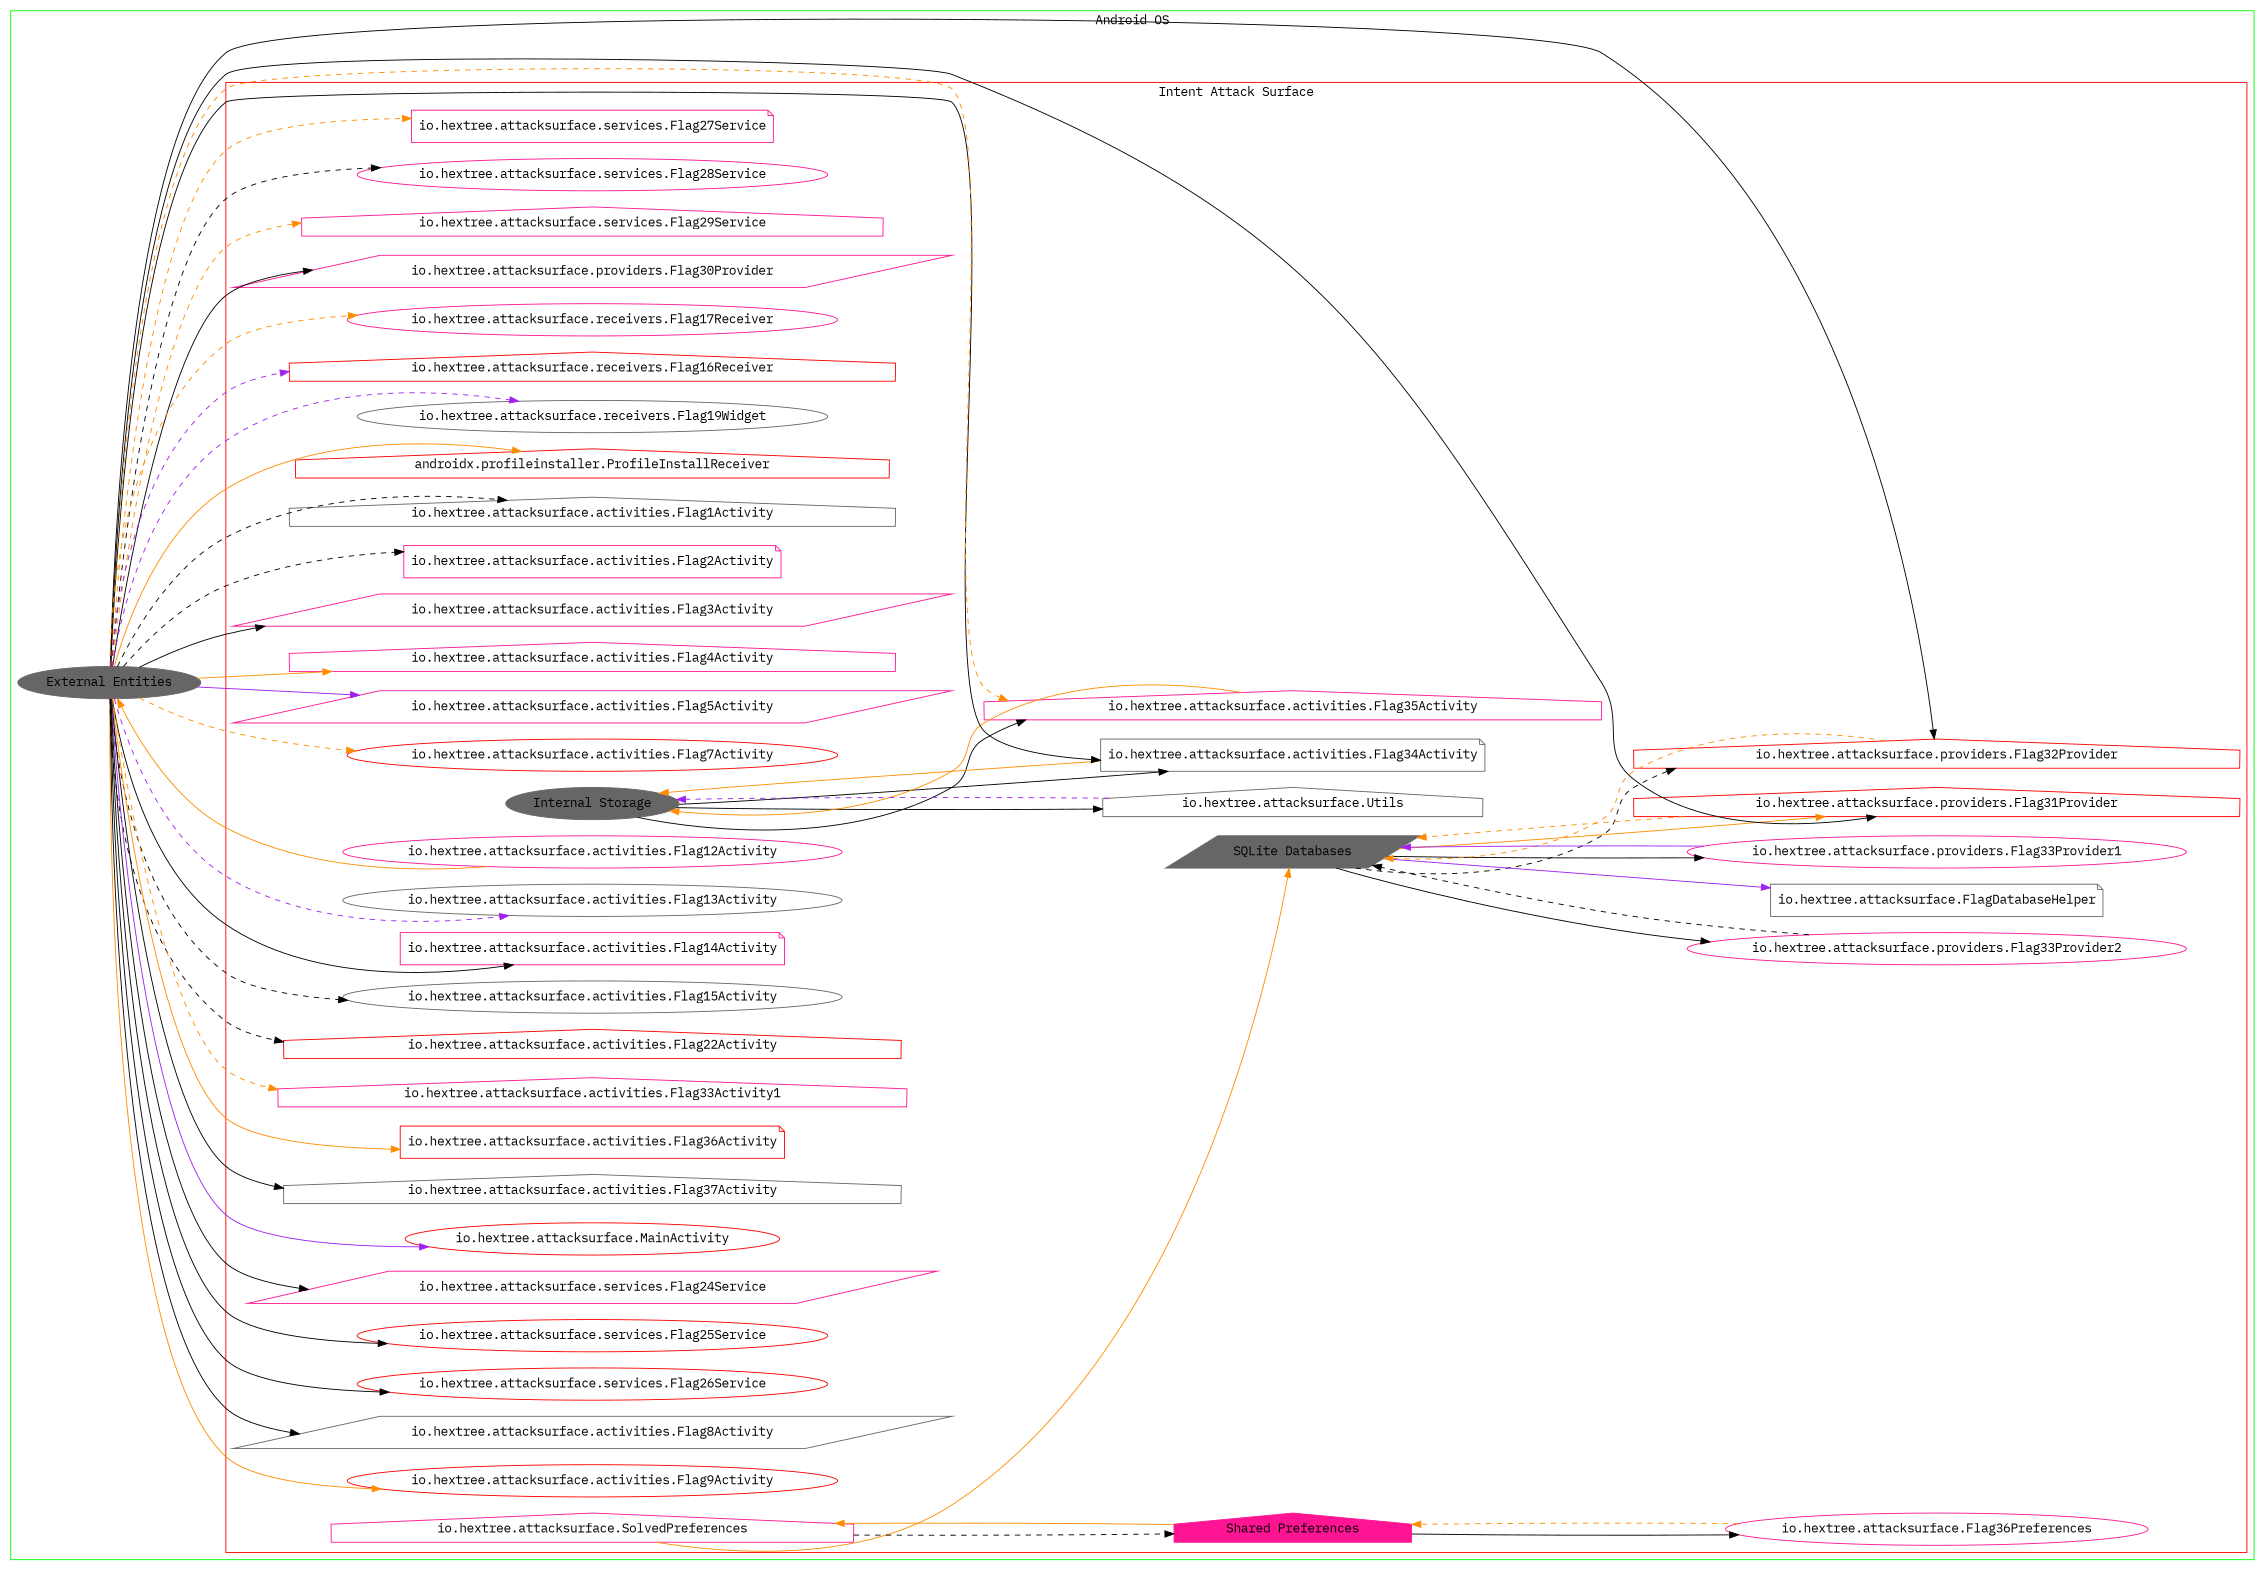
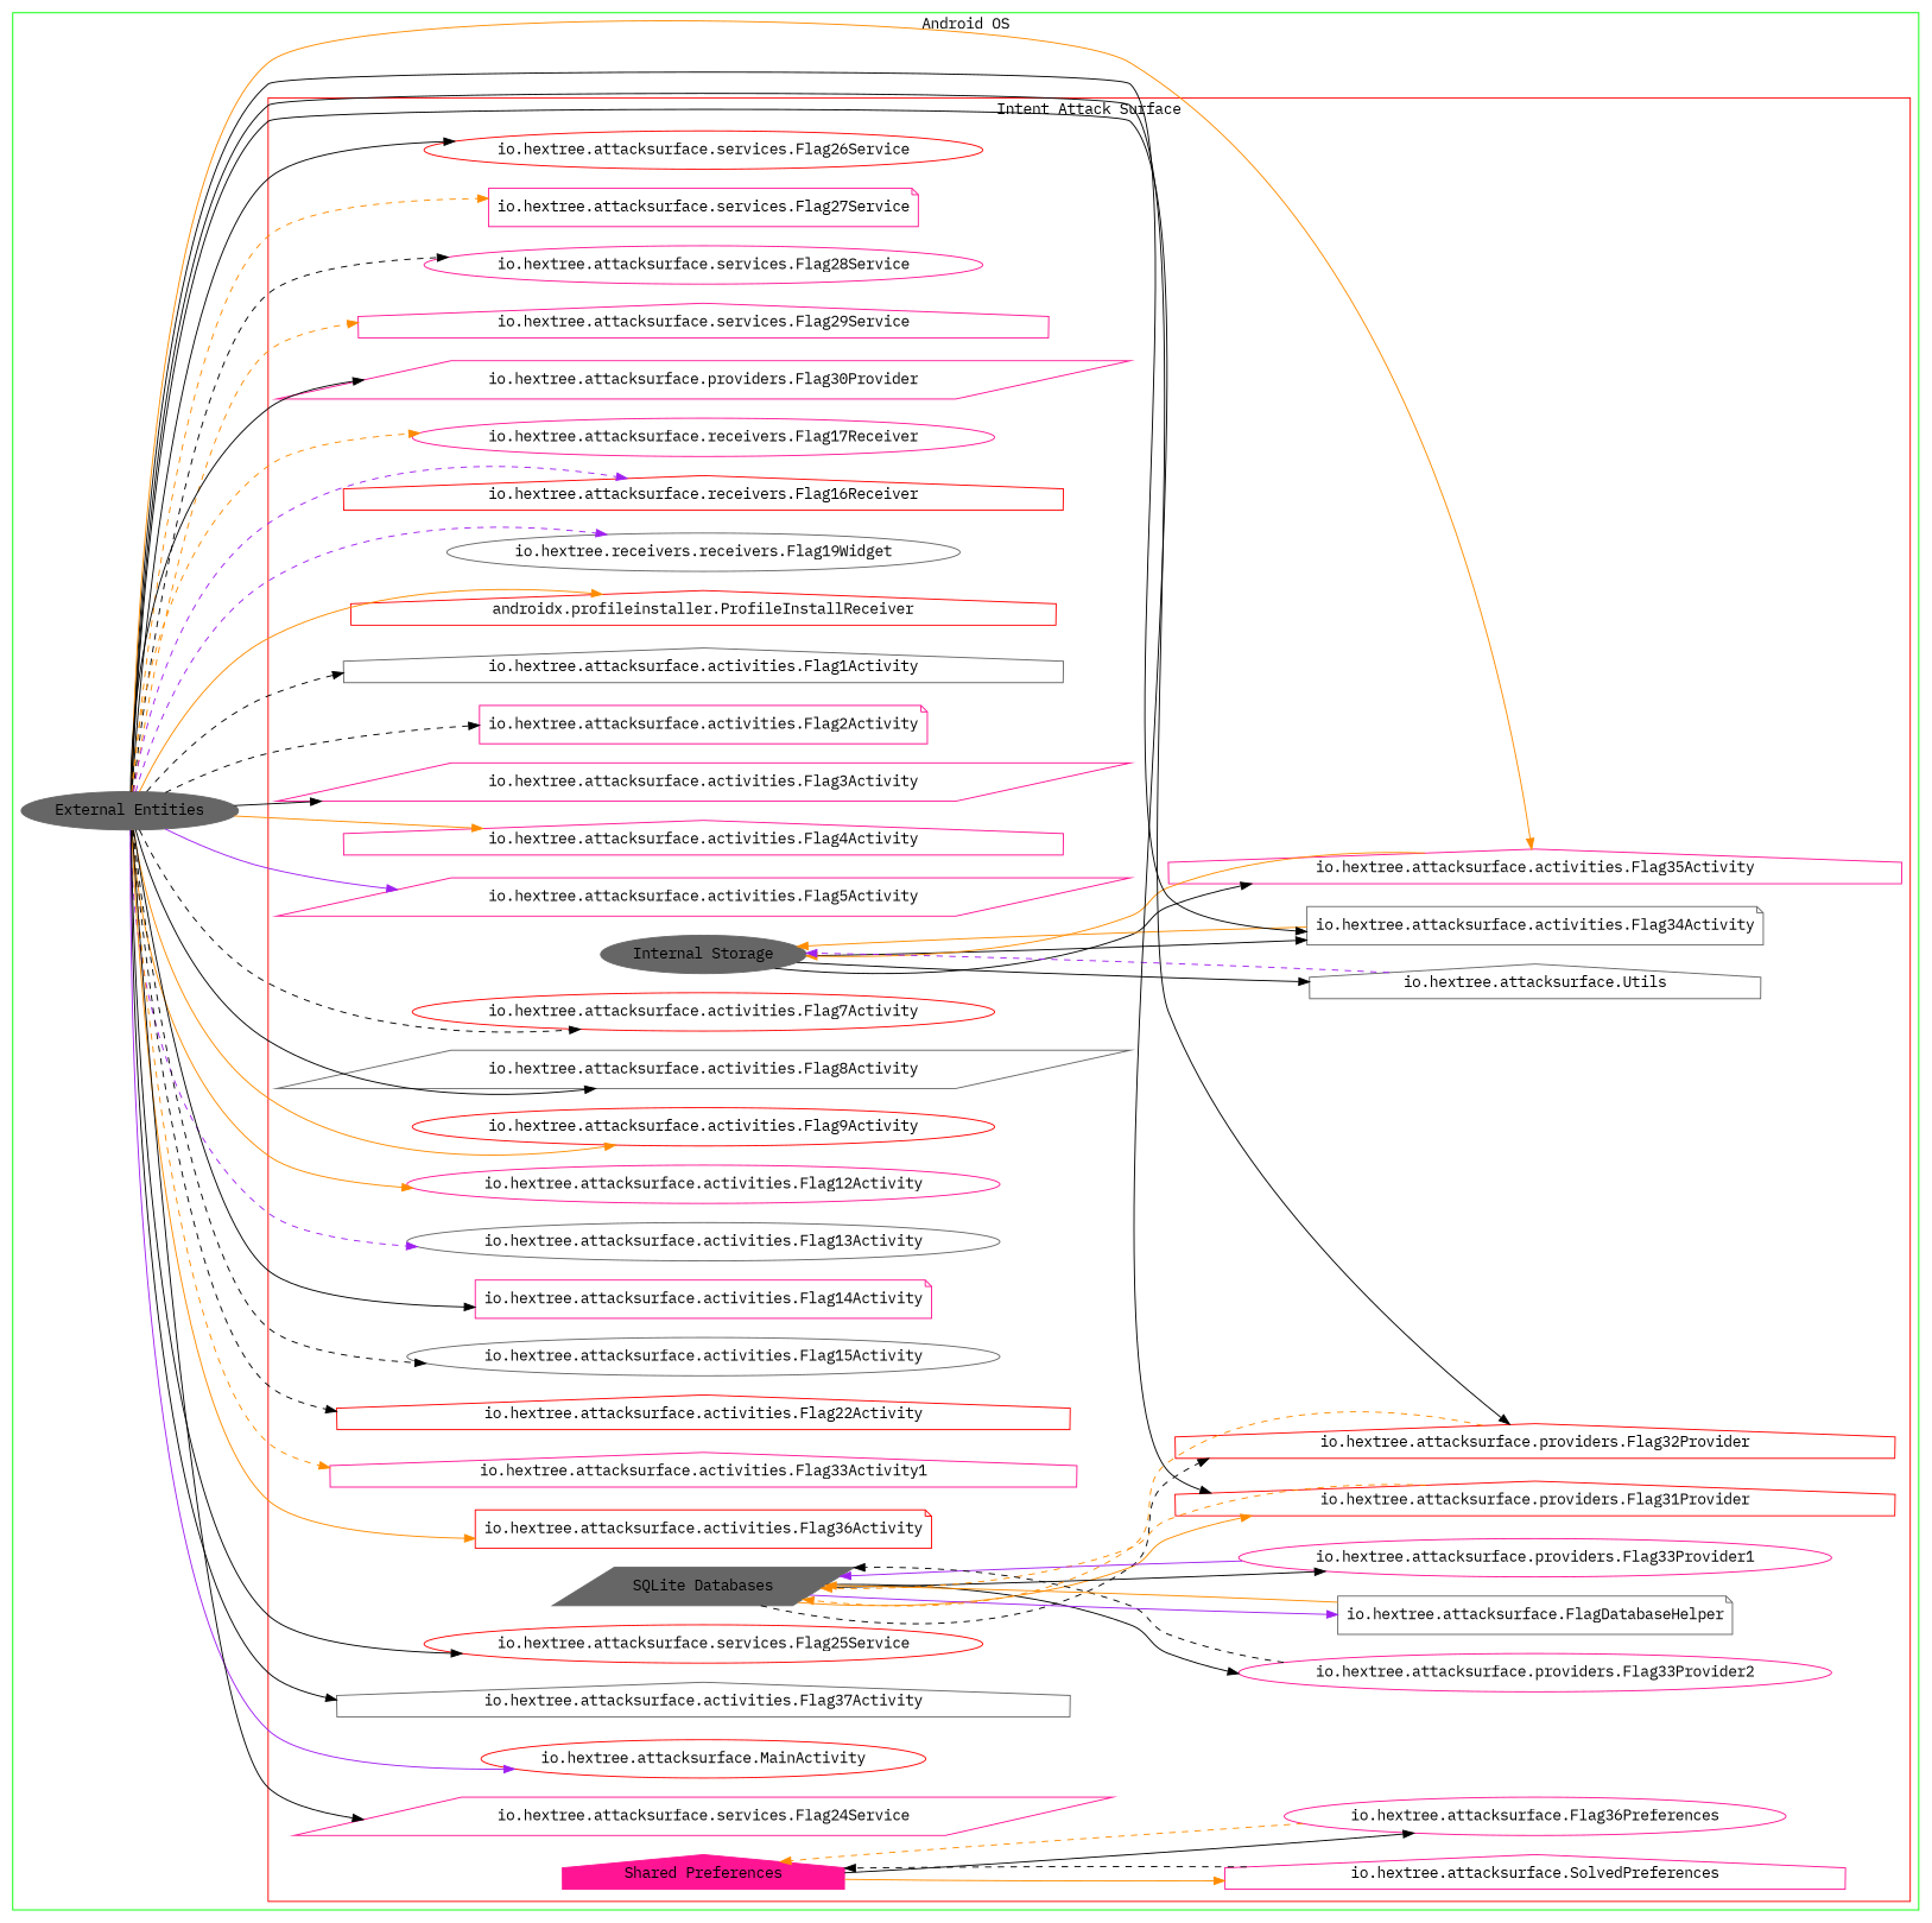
  digraph {
    fontname="IBM Plex Mono"
    rankdir=LR
    node [color=deeppink fontname="IBM Plex Mono" shape=ellipse]
    edge [color=black fontname="IBM Plex Mono" style=solid]
    "io.hextree.attacksurface.activities.Flag1Activity" [color=gray40 shape=house]
    "io.hextree.attacksurface.activities.Flag2Activity" [shape=note]
    "io.hextree.attacksurface.activities.Flag3Activity" [shape=parallelogram]
    "io.hextree.attacksurface.activities.Flag4Activity" [shape=house]
    "io.hextree.attacksurface.activities.Flag5Activity" [shape=parallelogram]
    "io.hextree.attacksurface.activities.Flag7Activity" [color=red]
    "io.hextree.attacksurface.activities.Flag8Activity" [color=gray40 shape=parallelogram]
    "io.hextree.attacksurface.activities.Flag9Activity" [color=red]
    "io.hextree.attacksurface.activities.Flag12Activity"
    "io.hextree.attacksurface.activities.Flag13Activity" [color=gray40]
    "io.hextree.attacksurface.activities.Flag14Activity" [shape=note]
    "io.hextree.attacksurface.activities.Flag15Activity" [color=gray40]
    "io.hextree.attacksurface.activities.Flag22Activity" [color=red shape=house]
    "io.hextree.attacksurface.activities.Flag33Activity1" [shape=house]
    "Internal Storage" [color=gray40 style=filled]
    "io.hextree.attacksurface.activities.Flag34Activity" [color=gray40 shape=note]
    "io.hextree.attacksurface.activities.Flag35Activity" [shape=house]
    "io.hextree.attacksurface.activities.Flag36Activity" [color=red shape=note]
    "io.hextree.attacksurface.activities.Flag37Activity" [color=gray40 shape=house]
    "io.hextree.attacksurface.MainActivity" [color=red]
    "io.hextree.attacksurface.services.Flag24Service" [shape=parallelogram]
    "io.hextree.attacksurface.services.Flag25Service" [color=red]
    "io.hextree.attacksurface.services.Flag26Service" [color=red]
    "io.hextree.attacksurface.services.Flag27Service" [shape=note]
    "io.hextree.attacksurface.services.Flag28Service"
    "io.hextree.attacksurface.services.Flag29Service" [shape=house]
    "io.hextree.attacksurface.providers.Flag30Provider" [shape=parallelogram]
    "SQLite Databases" [color=gray40 shape=parallelogram style=filled]
    "io.hextree.attacksurface.providers.Flag31Provider" [color=red shape=house]
    "io.hextree.attacksurface.providers.Flag32Provider" [color=red shape=house]
    "io.hextree.attacksurface.receivers.Flag17Receiver"
    "io.hextree.attacksurface.receivers.Flag16Receiver" [color=red shape=house]
-   "io.hextree.attacksurface.receivers.Flag19Widget" [color=gray40]
+   "io.hextree.attacksurface.receivers.Flag19Widget" [color=gray40 label="io.hextree.receivers.receivers.Flag19Widget"]
    "androidx.profileinstaller.ProfileInstallReceiver" [color=red shape=house]
    "Shared Preferences" [shape=house style=filled]
    "io.hextree.attacksurface.SolvedPreferences" [shape=house]
    "io.hextree.attacksurface.Flag36Preferences"
    "io.hextree.attacksurface.Utils" [color=gray40 shape=house]
    "io.hextree.attacksurface.providers.Flag33Provider1"
    "io.hextree.attacksurface.providers.Flag33Provider2"
    "io.hextree.attacksurface.FlagDatabaseHelper" [color=gray40 shape=note]
    "External Entities" [color=gray40 style=filled]
    subgraph cluster_1 {
      color=green
      label="Android OS"
      "External Entities"
      subgraph cluster_2 {
        color=red
        label="Intent Attack Surface"
        "io.hextree.attacksurface.activities.Flag1Activity"
        "io.hextree.attacksurface.activities.Flag2Activity"
        "io.hextree.attacksurface.activities.Flag3Activity"
        "io.hextree.attacksurface.activities.Flag4Activity"
        "io.hextree.attacksurface.activities.Flag5Activity"
        "io.hextree.attacksurface.activities.Flag7Activity"
        "io.hextree.attacksurface.activities.Flag8Activity"
        "io.hextree.attacksurface.activities.Flag9Activity"
        "io.hextree.attacksurface.activities.Flag12Activity"
        "io.hextree.attacksurface.activities.Flag13Activity"
        "io.hextree.attacksurface.activities.Flag14Activity"
        "io.hextree.attacksurface.activities.Flag15Activity"
        "io.hextree.attacksurface.activities.Flag22Activity"
        "io.hextree.attacksurface.activities.Flag33Activity1"
        "Internal Storage"
        "io.hextree.attacksurface.activities.Flag34Activity"
        "io.hextree.attacksurface.activities.Flag35Activity"
        "io.hextree.attacksurface.activities.Flag36Activity"
        "io.hextree.attacksurface.activities.Flag37Activity"
        "io.hextree.attacksurface.MainActivity"
        "io.hextree.attacksurface.services.Flag24Service"
        "io.hextree.attacksurface.services.Flag25Service"
        "io.hextree.attacksurface.services.Flag26Service"
        "io.hextree.attacksurface.services.Flag27Service"
        "io.hextree.attacksurface.services.Flag28Service"
        "io.hextree.attacksurface.services.Flag29Service"
        "io.hextree.attacksurface.providers.Flag30Provider"
        "SQLite Databases"
        "io.hextree.attacksurface.providers.Flag31Provider"
        "io.hextree.attacksurface.providers.Flag32Provider"
        "io.hextree.attacksurface.receivers.Flag17Receiver"
        "io.hextree.attacksurface.receivers.Flag16Receiver"
        "io.hextree.attacksurface.receivers.Flag19Widget"
        "androidx.profileinstaller.ProfileInstallReceiver"
        "Shared Preferences"
        "io.hextree.attacksurface.SolvedPreferences"
        "io.hextree.attacksurface.Flag36Preferences"
        "io.hextree.attacksurface.Utils"
        "io.hextree.attacksurface.providers.Flag33Provider1"
        "io.hextree.attacksurface.providers.Flag33Provider2"
        "io.hextree.attacksurface.FlagDatabaseHelper"
      }
    }
    "Internal Storage" -> "io.hextree.attacksurface.activities.Flag34Activity"
    "Internal Storage" -> "io.hextree.attacksurface.activities.Flag35Activity"
    "Internal Storage" -> "io.hextree.attacksurface.Utils"
    "io.hextree.attacksurface.activities.Flag34Activity" -> "Internal Storage" [color=darkorange]
    "io.hextree.attacksurface.activities.Flag35Activity" -> "Internal Storage" [color=darkorange]
    "SQLite Databases" -> "io.hextree.attacksurface.providers.Flag31Provider" [color=darkorange]
    "SQLite Databases" -> "io.hextree.attacksurface.providers.Flag32Provider" [style=dashed]
    "SQLite Databases" -> "io.hextree.attacksurface.providers.Flag33Provider1"
    "SQLite Databases" -> "io.hextree.attacksurface.providers.Flag33Provider2"
    "SQLite Databases" -> "io.hextree.attacksurface.FlagDatabaseHelper" [color=purple]
    "io.hextree.attacksurface.providers.Flag31Provider" -> "SQLite Databases" [color=darkorange style=dashed]
    "io.hextree.attacksurface.providers.Flag32Provider" -> "SQLite Databases" [color=darkorange style=dashed]
    "Shared Preferences" -> "io.hextree.attacksurface.SolvedPreferences" [color=darkorange]
    "Shared Preferences" -> "io.hextree.attacksurface.Flag36Preferences"
    "io.hextree.attacksurface.SolvedPreferences" -> "Shared Preferences" [style=dashed]
    "io.hextree.attacksurface.Flag36Preferences" -> "Shared Preferences" [color=darkorange style=dashed]
    "io.hextree.attacksurface.Utils" -> "Internal Storage" [color=purple style=dashed]
    "io.hextree.attacksurface.providers.Flag33Provider1" -> "SQLite Databases" [color=purple]
    "io.hextree.attacksurface.providers.Flag33Provider2" -> "SQLite Databases" [style=dashed]
-   "io.hextree.attacksurface.SolvedPreferences" -> "SQLite Databases" [color=darkorange]
+   "io.hextree.attacksurface.FlagDatabaseHelper" -> "SQLite Databases" [color=darkorange]
    "External Entities" -> "io.hextree.attacksurface.activities.Flag1Activity" [style=dashed]
    "External Entities" -> "io.hextree.attacksurface.activities.Flag2Activity" [style=dashed]
    "External Entities" -> "io.hextree.attacksurface.activities.Flag3Activity"
    "External Entities" -> "io.hextree.attacksurface.activities.Flag4Activity" [color=darkorange]
    "External Entities" -> "io.hextree.attacksurface.activities.Flag5Activity" [color=purple]
-   "External Entities" -> "io.hextree.attacksurface.activities.Flag7Activity" [color=darkorange style=dashed]
+   "External Entities" -> "io.hextree.attacksurface.activities.Flag7Activity" [style=dashed]
    "External Entities" -> "io.hextree.attacksurface.activities.Flag8Activity"
    "External Entities" -> "io.hextree.attacksurface.activities.Flag9Activity" [color=darkorange]
-   "io.hextree.attacksurface.activities.Flag12Activity" -> "External Entities" [color=darkorange]
+   "External Entities" -> "io.hextree.attacksurface.activities.Flag12Activity" [color=darkorange]
    "External Entities" -> "io.hextree.attacksurface.activities.Flag13Activity" [color=purple style=dashed]
    "External Entities" -> "io.hextree.attacksurface.activities.Flag14Activity"
    "External Entities" -> "io.hextree.attacksurface.activities.Flag15Activity" [style=dashed]
    "External Entities" -> "io.hextree.attacksurface.activities.Flag22Activity" [style=dashed]
    "External Entities" -> "io.hextree.attacksurface.activities.Flag33Activity1" [color=darkorange style=dashed]
    "External Entities" -> "io.hextree.attacksurface.activities.Flag34Activity"
-   "External Entities" -> "io.hextree.attacksurface.activities.Flag35Activity" [color=darkorange style=dashed]
+   "External Entities" -> "io.hextree.attacksurface.activities.Flag35Activity" [color=darkorange]
    "External Entities" -> "io.hextree.attacksurface.activities.Flag36Activity" [color=darkorange]
    "External Entities" -> "io.hextree.attacksurface.activities.Flag37Activity"
    "External Entities" -> "io.hextree.attacksurface.MainActivity" [color=purple]
    "External Entities" -> "io.hextree.attacksurface.services.Flag24Service"
    "External Entities" -> "io.hextree.attacksurface.services.Flag25Service"
    "External Entities" -> "io.hextree.attacksurface.services.Flag26Service"
    "External Entities" -> "io.hextree.attacksurface.services.Flag27Service" [color=darkorange style=dashed]
    "External Entities" -> "io.hextree.attacksurface.services.Flag28Service" [style=dashed]
    "External Entities" -> "io.hextree.attacksurface.services.Flag29Service" [color=darkorange style=dashed]
    "External Entities" -> "io.hextree.attacksurface.providers.Flag30Provider"
    "External Entities" -> "io.hextree.attacksurface.providers.Flag31Provider"
    "External Entities" -> "io.hextree.attacksurface.providers.Flag32Provider"
    "External Entities" -> "io.hextree.attacksurface.receivers.Flag17Receiver" [color=darkorange style=dashed]
    "External Entities" -> "io.hextree.attacksurface.receivers.Flag16Receiver" [color=purple style=dashed]
    "External Entities" -> "io.hextree.attacksurface.receivers.Flag19Widget" [color=purple style=dashed]
    "External Entities" -> "androidx.profileinstaller.ProfileInstallReceiver" [color=darkorange]
  }
